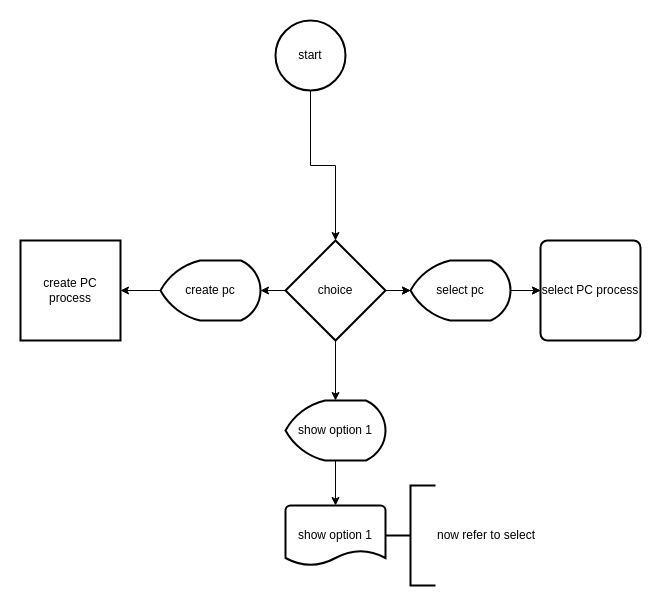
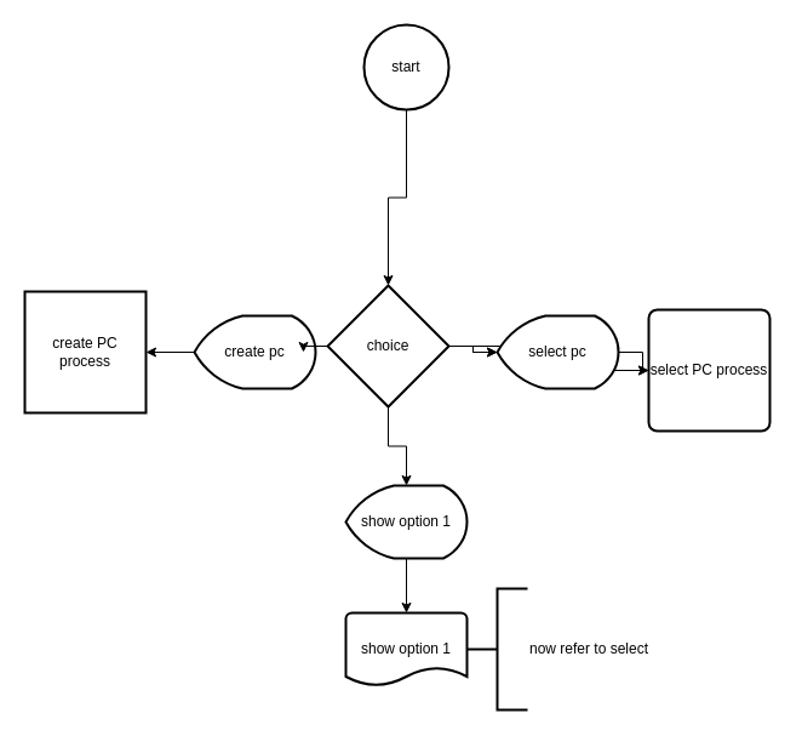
  <mxCell id="0" />
  <mxCell id="1" parent="0" />
  <mxCell id="2" style="edgeStyle=orthogonalEdgeStyle;rounded=0;orthogonalLoop=1;jettySize=auto;html=1;" parent="1" source="3" target="8" edge="1"><mxGeometry relative="1" as="geometry" /></mxCell>
- <mxCell id="3" value="start" style="strokeWidth=2;html=1;shape=mxgraph.flowchart.start_2;whiteSpace=wrap;" parent="1" vertex="1"><mxGeometry x="275" y="20" width="70" height="70" as="geometry" /></mxCell>
+ <mxCell id="3" value="start" style="strokeWidth=2;html=1;shape=mxgraph.flowchart.start_2;whiteSpace=wrap;" parent="1" vertex="1"><mxGeometry x="300" y="20" width="70" height="70" as="geometry" /></mxCell>
  <mxCell id="4" style="edgeStyle=orthogonalEdgeStyle;rounded=0;orthogonalLoop=1;jettySize=auto;html=1;" parent="1" source="14" target="9" edge="1"><mxGeometry relative="1" as="geometry" /></mxCell>
  <mxCell id="5" style="edgeStyle=orthogonalEdgeStyle;rounded=0;orthogonalLoop=1;jettySize=auto;html=1;entryX=0;entryY=0.5;entryDx=0;entryDy=0;" parent="1" source="8" target="10" edge="1"><mxGeometry relative="1" as="geometry" /></mxCell>
  <mxCell id="6" value="" style="edgeStyle=orthogonalEdgeStyle;rounded=0;orthogonalLoop=1;jettySize=auto;html=1;" parent="1" source="8" target="13" edge="1"><mxGeometry relative="1" as="geometry" /></mxCell>
  <mxCell id="7" style="edgeStyle=orthogonalEdgeStyle;rounded=0;orthogonalLoop=1;jettySize=auto;html=1;entryX=0.5;entryY=0;entryDx=0;entryDy=0;entryPerimeter=0;" parent="1" source="8" target="17" edge="1"><mxGeometry relative="1" as="geometry" /></mxCell>
- <mxCell id="8" value="choice" style="strokeWidth=2;html=1;shape=mxgraph.flowchart.decision;whiteSpace=wrap;" parent="1" vertex="1"><mxGeometry x="285" y="240" width="100" height="100" as="geometry" /></mxCell>
+ <mxCell id="8" value="choice" style="strokeWidth=2;html=1;shape=mxgraph.flowchart.decision;whiteSpace=wrap;" parent="1" vertex="1"><mxGeometry x="270" y="235" width="100" height="100" as="geometry" /></mxCell>
  <mxCell id="9" value="create PC process" style="whiteSpace=wrap;html=1;absoluteArcSize=1;arcSize=14;strokeWidth=2;rounded=0;" parent="1" vertex="1"><mxGeometry x="20" y="240" width="100" height="100" as="geometry" /></mxCell>
- <mxCell id="10" value="select PC process" style="rounded=1;whiteSpace=wrap;html=1;absoluteArcSize=1;arcSize=14;strokeWidth=2;" parent="1" vertex="1"><mxGeometry x="540" y="240" width="100" height="100" as="geometry" /></mxCell>
+ <mxCell id="10" value="select PC process" style="rounded=1;whiteSpace=wrap;html=1;absoluteArcSize=1;arcSize=14;strokeWidth=2;" parent="1" vertex="1"><mxGeometry x="535" y="255" width="100" height="100" as="geometry" /></mxCell>
  <mxCell id="11" value="" style="edgeStyle=orthogonalEdgeStyle;rounded=0;orthogonalLoop=1;jettySize=auto;html=1;" parent="1" source="8" target="13" edge="1"><mxGeometry relative="1" as="geometry" /></mxCell>
  <mxCell id="12" value="" style="edgeStyle=orthogonalEdgeStyle;rounded=0;orthogonalLoop=1;jettySize=auto;html=1;" parent="1" source="13" target="10" edge="1"><mxGeometry relative="1" as="geometry" /></mxCell>
  <mxCell id="13" value="select pc" style="strokeWidth=2;html=1;shape=mxgraph.flowchart.display;whiteSpace=wrap;" parent="1" vertex="1"><mxGeometry x="410" y="260" width="100" height="60" as="geometry" /></mxCell>
  <mxCell id="14" value="create pc" style="strokeWidth=2;html=1;shape=mxgraph.flowchart.display;whiteSpace=wrap;" parent="1" vertex="1"><mxGeometry x="160" y="260" width="100" height="60" as="geometry" /></mxCell>
  <mxCell id="15" style="edgeStyle=orthogonalEdgeStyle;rounded=0;orthogonalLoop=1;jettySize=auto;html=1;" parent="1" source="8" target="14" edge="1"><mxGeometry relative="1" as="geometry"><mxPoint x="285" y="290" as="sourcePoint" /><mxPoint x="140" y="290" as="targetPoint" /></mxGeometry></mxCell>
  <mxCell id="16" style="edgeStyle=orthogonalEdgeStyle;rounded=0;orthogonalLoop=1;jettySize=auto;html=1;entryX=0.5;entryY=0;entryDx=0;entryDy=0;entryPerimeter=0;" parent="1" source="17" target="18" edge="1"><mxGeometry relative="1" as="geometry" /></mxCell>
  <mxCell id="17" value="show option 1" style="strokeWidth=2;html=1;shape=mxgraph.flowchart.display;whiteSpace=wrap;" parent="1" vertex="1"><mxGeometry x="285" y="400" width="100" height="60" as="geometry" /></mxCell>
  <mxCell id="18" value="show option 1" style="strokeWidth=2;html=1;shape=mxgraph.flowchart.document2;whiteSpace=wrap;size=0.25;" parent="1" vertex="1"><mxGeometry x="285" y="505" width="100" height="60" as="geometry" /></mxCell>
  <mxCell id="19" value="now refer to select" style="strokeWidth=2;html=1;shape=mxgraph.flowchart.annotation_2;align=left;labelPosition=right;pointerEvents=1;" parent="1" vertex="1"><mxGeometry x="385" y="485" width="50" height="100" as="geometry" /></mxCell>
